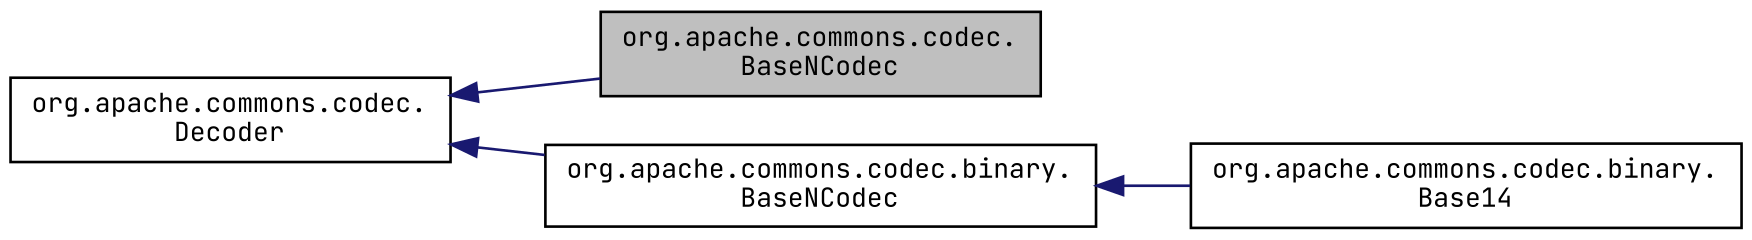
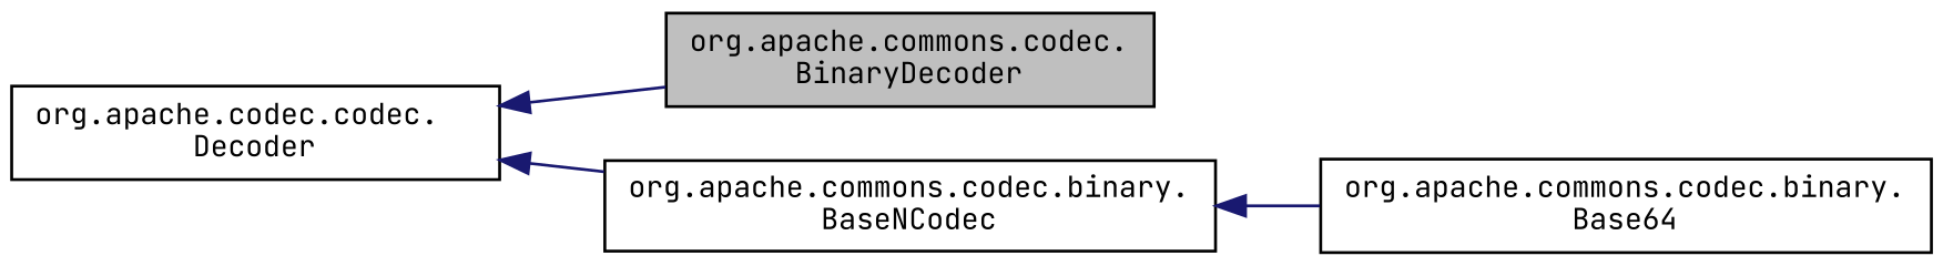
  digraph {
    fontname="JetBrains Mono"
    rankdir=LR
    node [color=black fillcolor=white fontname="JetBrains Mono" fontsize=10 shape=record style=filled]
    edge [color=midnightblue dir=back fontname="JetBrains Mono" fontsize=10 labelfontname=Helvetica labelfontsize=10 style=solid]
-   n1 [fillcolor=grey75 fontcolor=black height=0.2 label="org.apache.commons.codec.\lBaseNCodec" width=0.4]
+   n1 [fillcolor=grey75 fontcolor=black height=0.2 label="org.apache.commons.codec.\lBinaryDecoder" width=0.4]
    n2 [height=0.2 label="org.apache.commons.codec.binary.\lBaseNCodec" width=0.4]
-   n3 [height=0.2 label="org.apache.commons.codec.binary.\lBase14" width=0.4]
-   n4 [height=0.2 label="org.apache.commons.codec.\lDecoder" width=0.4]
+   n3 [height=0.2 label="org.apache.commons.codec.binary.\lBase64" width=0.4]
+   n4 [height=0.2 label="org.apache.codec.codec.\lDecoder" width=0.4]
    n2 -> n3
    n4 -> n1
    n4 -> n2
  }
